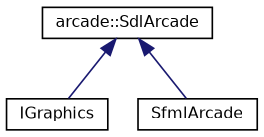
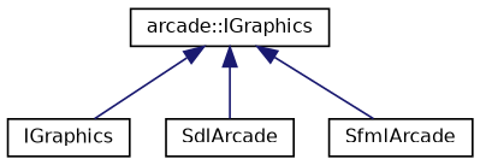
  digraph {
    rankdir=TB
    node [color=black fillcolor=white fontname=Helvetica fontsize=10 shape=record style=filled]
    edge [color=midnightblue dir=back fontname=Helvetica fontsize=10 labelfontname=Helvetica labelfontsize=10 style=solid]
-   n1 [height=0.2 label="arcade::SdlArcade" width=0.4]
+   n1 [height=0.2 label="arcade::IGraphics" width=0.4]
    n2 [height=0.2 label=IGraphics width=0.4]
+   n3 [height=0.2 label=SdlArcade width=0.4]
    n4 [height=0.2 label=SfmlArcade width=0.4]
    n1 -> n2
+   n1 -> n3
    n1 -> n4
  }
